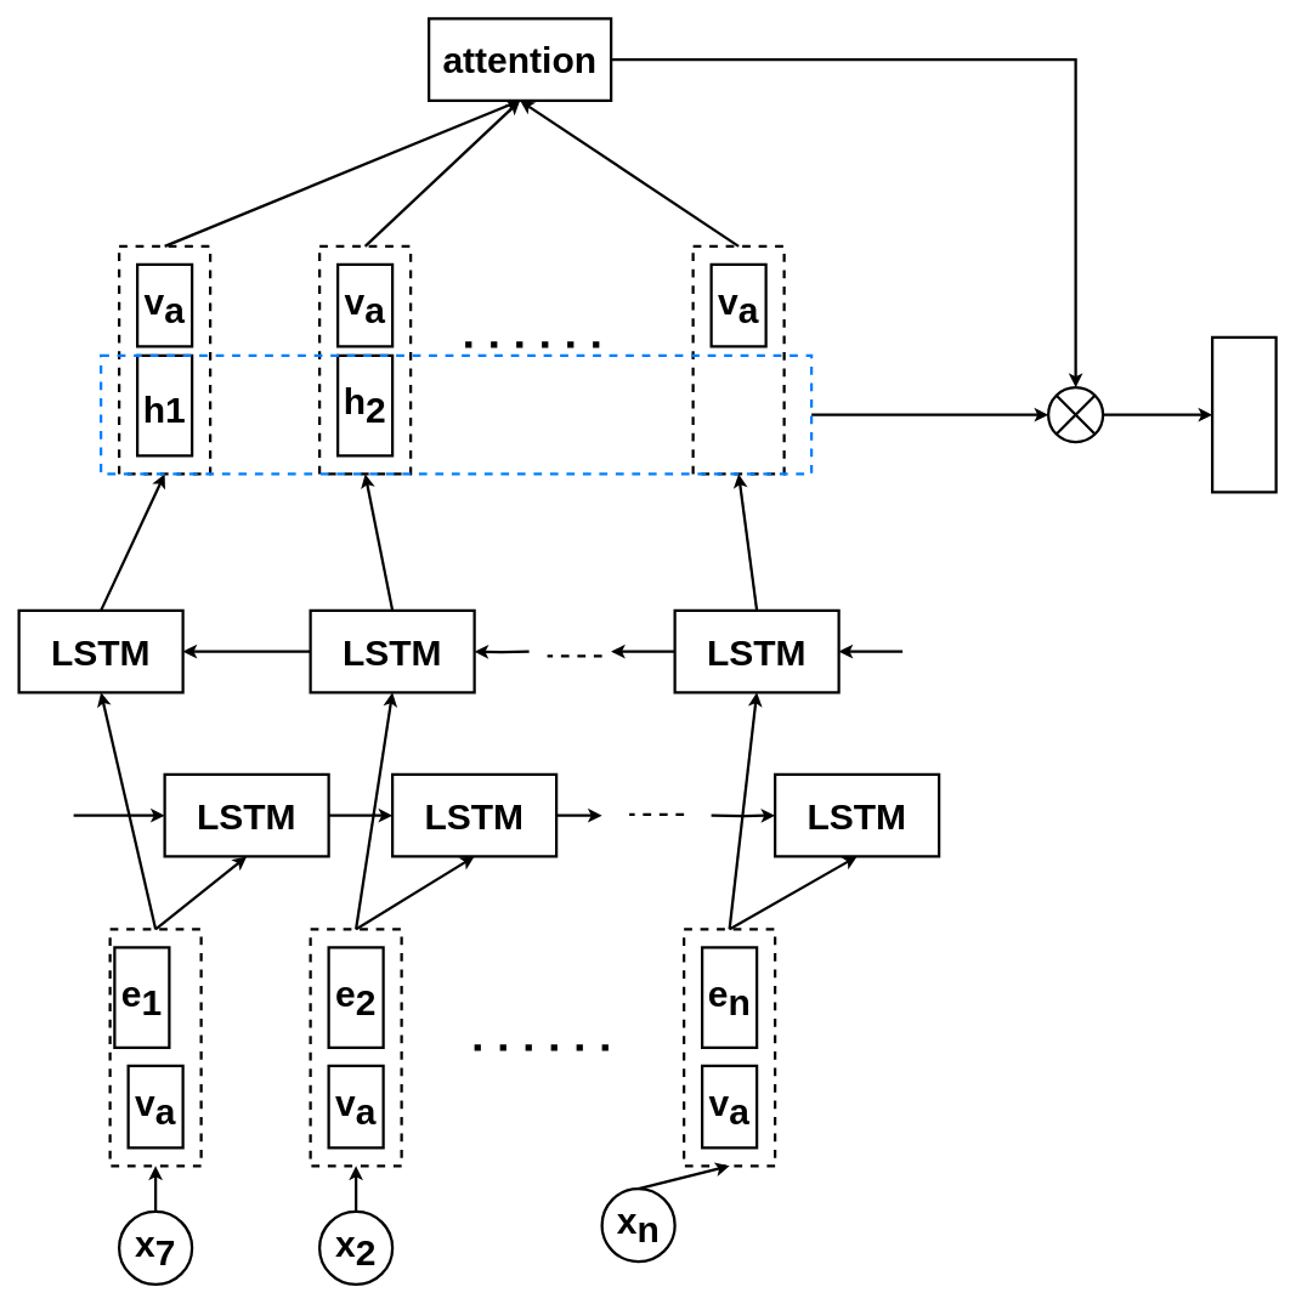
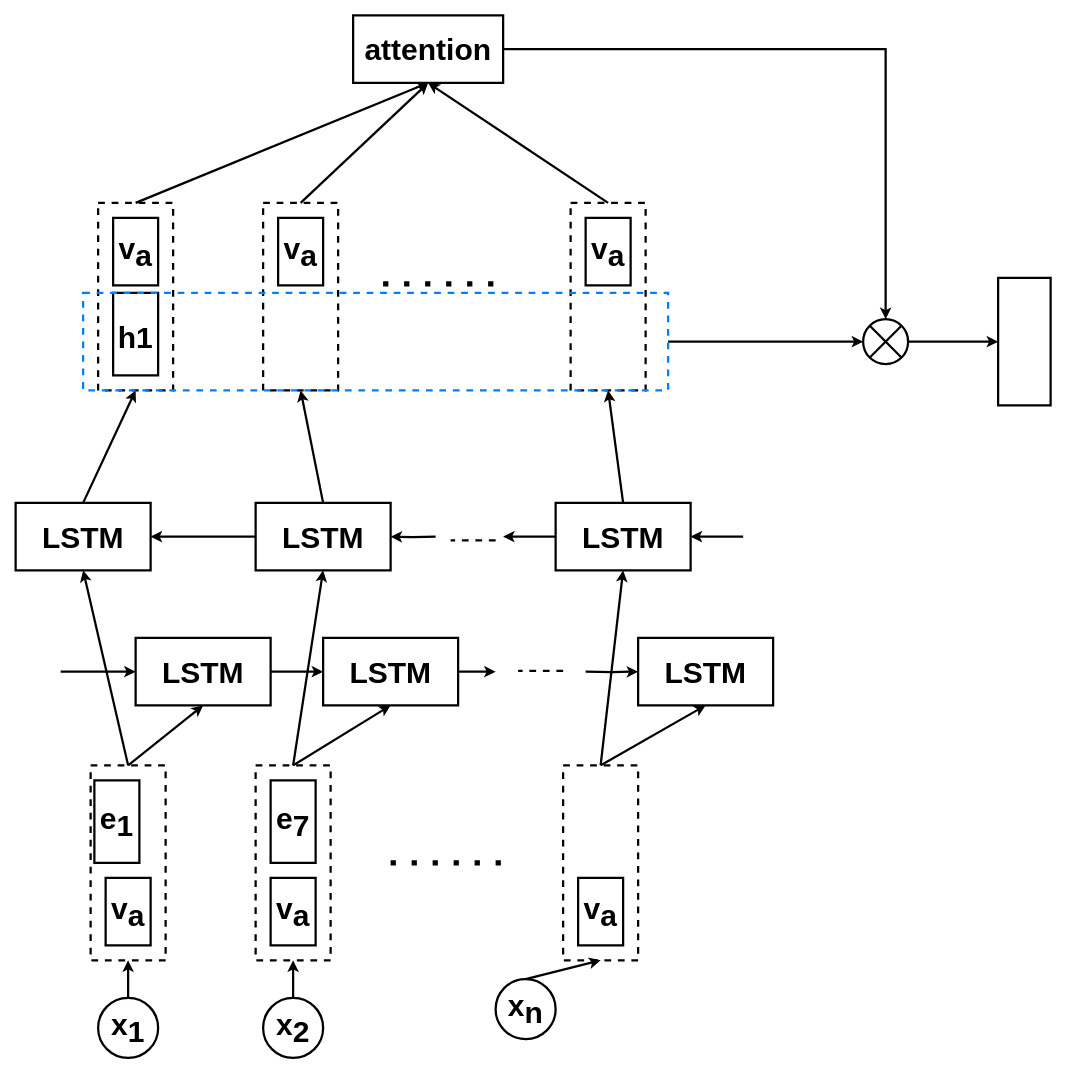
  <mxCell id="0" />
  <mxCell id="1" parent="0" />
  <mxCell id="2" style="edgeStyle=none;rounded=0;orthogonalLoop=1;jettySize=auto;html=1;exitX=0.5;exitY=0;exitDx=0;exitDy=0;entryX=0.5;entryY=1;entryDx=0;entryDy=0;fontSize=40;strokeWidth=3;" edge="1" parent="1" source="3" target="39"><mxGeometry relative="1" as="geometry" /></mxCell>
- <mxCell id="3" value="x&lt;sub style=&quot;font-size: 40px;&quot;&gt;7&lt;/sub&gt;" style="ellipse;whiteSpace=wrap;html=1;aspect=fixed;fontSize=40;fontStyle=1;strokeWidth=3;" vertex="1" parent="1"><mxGeometry x="130" y="1330" width="80" height="80" as="geometry" /></mxCell>
+ <mxCell id="3" value="x&lt;sub style=&quot;font-size: 40px;&quot;&gt;1&lt;/sub&gt;" style="ellipse;whiteSpace=wrap;html=1;aspect=fixed;fontSize=40;fontStyle=1;strokeWidth=3;" vertex="1" parent="1"><mxGeometry x="130" y="1330" width="80" height="80" as="geometry" /></mxCell>
  <mxCell id="4" style="edgeStyle=none;rounded=0;orthogonalLoop=1;jettySize=auto;html=1;exitX=0.5;exitY=0;exitDx=0;exitDy=0;entryX=0.5;entryY=1;entryDx=0;entryDy=0;fontSize=40;strokeWidth=3;" edge="1" parent="1" source="5" target="42"><mxGeometry relative="1" as="geometry" /></mxCell>
  <mxCell id="5" value="x&lt;span style=&quot;font-size: 40px;&quot;&gt;&lt;sub style=&quot;font-size: 40px;&quot;&gt;2&lt;/sub&gt;&lt;/span&gt;" style="ellipse;whiteSpace=wrap;html=1;aspect=fixed;fontSize=40;fontStyle=1;strokeWidth=3;" vertex="1" parent="1"><mxGeometry x="350" y="1330" width="80" height="80" as="geometry" /></mxCell>
  <mxCell id="6" style="edgeStyle=none;rounded=0;orthogonalLoop=1;jettySize=auto;html=1;exitX=0.5;exitY=0;exitDx=0;exitDy=0;entryX=0.5;entryY=1;entryDx=0;entryDy=0;fontSize=40;strokeWidth=3;" edge="1" parent="1" source="7" target="45"><mxGeometry relative="1" as="geometry" /></mxCell>
  <mxCell id="7" value="x&lt;span style=&quot;font-size: 40px;&quot;&gt;&lt;sub style=&quot;font-size: 40px;&quot;&gt;n&lt;/sub&gt;&lt;/span&gt;" style="ellipse;whiteSpace=wrap;html=1;aspect=fixed;fontSize=40;fontStyle=1;strokeWidth=3;" vertex="1" parent="1"><mxGeometry x="660" y="1305" width="80" height="80" as="geometry" /></mxCell>
  <mxCell id="8" value="v&lt;sub style=&quot;font-size: 40px;&quot;&gt;a&lt;/sub&gt;" style="rounded=0;whiteSpace=wrap;html=1;fontSize=40;rotation=0;fontStyle=1;strokeWidth=3;" vertex="1" parent="1"><mxGeometry x="140" y="1170" width="60" height="90" as="geometry" /></mxCell>
  <mxCell id="9" value="v&lt;sub style=&quot;font-size: 40px;&quot;&gt;a&lt;/sub&gt;" style="rounded=0;whiteSpace=wrap;html=1;fontSize=40;rotation=0;fontStyle=1;strokeWidth=3;" vertex="1" parent="1"><mxGeometry x="770" y="1170" width="60" height="90" as="geometry" /></mxCell>
  <mxCell id="10" value="v&lt;sub style=&quot;font-size: 40px;&quot;&gt;a&lt;/sub&gt;" style="rounded=0;whiteSpace=wrap;html=1;fontSize=40;rotation=0;fontStyle=1;strokeWidth=3;" vertex="1" parent="1"><mxGeometry x="360" y="1170" width="60" height="90" as="geometry" /></mxCell>
- <mxCell id="11" value="e&lt;sub style=&quot;font-size: 40px;&quot;&gt;2&lt;/sub&gt;" style="rounded=0;whiteSpace=wrap;html=1;fontSize=40;fontStyle=1;strokeWidth=3;" vertex="1" parent="1"><mxGeometry x="360" y="1040" width="60" height="110" as="geometry" /></mxCell>
+ <mxCell id="11" value="e&lt;sub style=&quot;font-size: 40px;&quot;&gt;7&lt;/sub&gt;" style="rounded=0;whiteSpace=wrap;html=1;fontSize=40;fontStyle=1;strokeWidth=3;" vertex="1" parent="1"><mxGeometry x="360" y="1040" width="60" height="110" as="geometry" /></mxCell>
  <mxCell id="12" value="e&lt;sub style=&quot;font-size: 40px;&quot;&gt;1&lt;/sub&gt;" style="rounded=0;whiteSpace=wrap;html=1;fontSize=40;fontStyle=1;strokeWidth=3;" vertex="1" parent="1"><mxGeometry x="125" y="1040" width="60" height="110" as="geometry" /></mxCell>
- <mxCell id="13" value="e&lt;sub style=&quot;font-size: 40px;&quot;&gt;n&lt;/sub&gt;" style="rounded=0;whiteSpace=wrap;html=1;fontSize=40;fontStyle=1;strokeWidth=3;" vertex="1" parent="1"><mxGeometry x="770" y="1040" width="60" height="110" as="geometry" /></mxCell>
  <mxCell id="14" style="edgeStyle=orthogonalEdgeStyle;rounded=0;orthogonalLoop=1;jettySize=auto;html=1;exitX=1;exitY=0.5;exitDx=0;exitDy=0;entryX=0;entryY=0.5;entryDx=0;entryDy=0;fontSize=40;strokeWidth=3;" edge="1" parent="1" source="15" target="17"><mxGeometry relative="1" as="geometry" /></mxCell>
  <mxCell id="15" value="LSTM" style="rounded=0;whiteSpace=wrap;html=1;fontSize=40;fontStyle=1;strokeWidth=3;" vertex="1" parent="1"><mxGeometry x="180" y="850" width="180" height="90" as="geometry" /></mxCell>
  <mxCell id="16" style="edgeStyle=orthogonalEdgeStyle;rounded=0;orthogonalLoop=1;jettySize=auto;html=1;entryX=0;entryY=0.5;entryDx=0;entryDy=0;fontSize=40;strokeWidth=3;" edge="1" parent="1" target="18"><mxGeometry relative="1" as="geometry"><mxPoint x="780" y="895" as="sourcePoint" /></mxGeometry></mxCell>
  <mxCell id="17" value="LSTM" style="rounded=0;whiteSpace=wrap;html=1;fontSize=40;fontStyle=1;strokeWidth=3;" vertex="1" parent="1"><mxGeometry x="430" y="850" width="180" height="90" as="geometry" /></mxCell>
  <mxCell id="18" value="LSTM" style="rounded=0;whiteSpace=wrap;html=1;fontSize=40;fontStyle=1;strokeWidth=3;" vertex="1" parent="1"><mxGeometry x="850" y="850" width="180" height="90" as="geometry" /></mxCell>
  <mxCell id="19" style="edgeStyle=none;rounded=0;orthogonalLoop=1;jettySize=auto;html=1;exitX=0.5;exitY=0;exitDx=0;exitDy=0;entryX=0.5;entryY=1;entryDx=0;entryDy=0;fontSize=40;strokeWidth=3;" edge="1" parent="1" source="20" target="49"><mxGeometry relative="1" as="geometry" /></mxCell>
  <mxCell id="20" value="LSTM" style="rounded=0;whiteSpace=wrap;html=1;fontSize=40;fontStyle=1;strokeWidth=3;" vertex="1" parent="1"><mxGeometry x="20" y="670" width="180" height="90" as="geometry" /></mxCell>
  <mxCell id="21" style="edgeStyle=orthogonalEdgeStyle;rounded=0;orthogonalLoop=1;jettySize=auto;html=1;entryX=1;entryY=0.5;entryDx=0;entryDy=0;fontSize=40;exitX=0;exitY=0.5;exitDx=0;exitDy=0;strokeWidth=3;" edge="1" parent="1" source="23" target="20"><mxGeometry relative="1" as="geometry"><mxPoint x="250" y="715" as="sourcePoint" /></mxGeometry></mxCell>
  <mxCell id="22" style="edgeStyle=none;rounded=0;orthogonalLoop=1;jettySize=auto;html=1;exitX=0.5;exitY=0;exitDx=0;exitDy=0;entryX=0.5;entryY=1;entryDx=0;entryDy=0;fontSize=40;strokeWidth=3;" edge="1" parent="1" source="23" target="51"><mxGeometry relative="1" as="geometry" /></mxCell>
  <mxCell id="23" value="LSTM" style="rounded=0;whiteSpace=wrap;html=1;fontSize=40;fontStyle=1;strokeWidth=3;" vertex="1" parent="1"><mxGeometry x="340" y="670" width="180" height="90" as="geometry" /></mxCell>
  <mxCell id="24" style="edgeStyle=orthogonalEdgeStyle;rounded=0;orthogonalLoop=1;jettySize=auto;html=1;entryX=1;entryY=0.5;entryDx=0;entryDy=0;fontSize=40;strokeWidth=3;" edge="1" parent="1" target="23"><mxGeometry relative="1" as="geometry"><mxPoint x="580" y="715" as="sourcePoint" /></mxGeometry></mxCell>
  <mxCell id="25" style="edgeStyle=none;rounded=0;orthogonalLoop=1;jettySize=auto;html=1;exitX=0.5;exitY=0;exitDx=0;exitDy=0;entryX=0.5;entryY=1;entryDx=0;entryDy=0;fontSize=40;strokeWidth=3;" edge="1" parent="1" source="26" target="53"><mxGeometry relative="1" as="geometry" /></mxCell>
  <mxCell id="26" value="LSTM" style="rounded=0;whiteSpace=wrap;html=1;fontSize=40;fontStyle=1;strokeWidth=3;" vertex="1" parent="1"><mxGeometry x="740" y="670" width="180" height="90" as="geometry" /></mxCell>
  <mxCell id="27" value="v&lt;sub style=&quot;font-size: 40px;&quot;&gt;a&lt;/sub&gt;" style="rounded=0;whiteSpace=wrap;html=1;fontSize=40;rotation=0;fontStyle=1;strokeWidth=3;" vertex="1" parent="1"><mxGeometry x="150" y="290" width="60" height="90" as="geometry" /></mxCell>
  <mxCell id="28" value="v&lt;sub style=&quot;font-size: 40px;&quot;&gt;a&lt;/sub&gt;" style="rounded=0;whiteSpace=wrap;html=1;fontSize=40;rotation=0;fontStyle=1;strokeWidth=3;" vertex="1" parent="1"><mxGeometry x="780" y="290" width="60" height="90" as="geometry" /></mxCell>
  <mxCell id="29" value="v&lt;sub style=&quot;font-size: 40px;&quot;&gt;a&lt;/sub&gt;" style="rounded=0;whiteSpace=wrap;html=1;fontSize=40;rotation=0;fontStyle=1;strokeWidth=3;" vertex="1" parent="1"><mxGeometry x="370" y="290" width="60" height="90" as="geometry" /></mxCell>
- <mxCell id="30" value="h&lt;sub style=&quot;font-size: 40px;&quot;&gt;2&lt;/sub&gt;" style="rounded=0;whiteSpace=wrap;html=1;fontSize=40;fontStyle=1;strokeWidth=3;" vertex="1" parent="1"><mxGeometry x="370" y="390" width="60" height="110" as="geometry" /></mxCell>
  <mxCell id="31" value="&lt;sub style=&quot;font-size: 40px;&quot;&gt;&lt;span style=&quot;font-size: 40px;&quot;&gt;h&lt;/span&gt;1&lt;/sub&gt;" style="rounded=0;whiteSpace=wrap;html=1;fontSize=40;fontStyle=1;strokeWidth=3;" vertex="1" parent="1"><mxGeometry x="150" y="390" width="60" height="110" as="geometry" /></mxCell>
  <mxCell id="32" style="edgeStyle=orthogonalEdgeStyle;rounded=0;orthogonalLoop=1;jettySize=auto;html=1;exitX=1;exitY=0.5;exitDx=0;exitDy=0;entryX=0.5;entryY=0;entryDx=0;entryDy=0;entryPerimeter=0;fontSize=40;strokeWidth=3;" edge="1" parent="1" source="33" target="35"><mxGeometry relative="1" as="geometry" /></mxCell>
  <mxCell id="33" value="&lt;font style=&quot;font-size: 40px;&quot;&gt;attention&lt;/font&gt;" style="rounded=0;whiteSpace=wrap;html=1;fontSize=40;fontStyle=1;strokeWidth=3;" vertex="1" parent="1"><mxGeometry x="470" y="20" width="200" height="90" as="geometry" /></mxCell>
  <mxCell id="34" style="edgeStyle=none;rounded=0;orthogonalLoop=1;jettySize=auto;html=1;exitX=1;exitY=0.5;exitDx=0;exitDy=0;exitPerimeter=0;fontSize=40;strokeWidth=3;" edge="1" parent="1" source="35" target="36"><mxGeometry relative="1" as="geometry" /></mxCell>
  <mxCell id="35" value="" style="verticalLabelPosition=bottom;verticalAlign=top;html=1;shape=mxgraph.flowchart.or;fontSize=40;strokeWidth=3;" vertex="1" parent="1"><mxGeometry x="1150" y="425" width="60" height="60" as="geometry" /></mxCell>
  <mxCell id="36" value="" style="rounded=0;whiteSpace=wrap;html=1;fontSize=40;strokeWidth=3;" vertex="1" parent="1"><mxGeometry x="1330" y="370" width="70" height="170" as="geometry" /></mxCell>
  <mxCell id="37" style="rounded=0;orthogonalLoop=1;jettySize=auto;html=1;exitX=0.5;exitY=0;exitDx=0;exitDy=0;entryX=0.5;entryY=1;entryDx=0;entryDy=0;fontSize=40;strokeWidth=3;" edge="1" parent="1" source="39" target="15"><mxGeometry relative="1" as="geometry" /></mxCell>
  <mxCell id="38" style="rounded=0;orthogonalLoop=1;jettySize=auto;html=1;exitX=0.5;exitY=0;exitDx=0;exitDy=0;entryX=0.5;entryY=1;entryDx=0;entryDy=0;fontSize=40;strokeWidth=3;" edge="1" parent="1" source="39" target="20"><mxGeometry relative="1" as="geometry" /></mxCell>
  <mxCell id="39" value="" style="rounded=0;whiteSpace=wrap;html=1;fontSize=40;textOpacity=0;fillColor=none;dashed=1;strokeWidth=3;" vertex="1" parent="1"><mxGeometry x="120" y="1020" width="100" height="260" as="geometry" /></mxCell>
  <mxCell id="40" style="rounded=0;orthogonalLoop=1;jettySize=auto;html=1;exitX=0.5;exitY=0;exitDx=0;exitDy=0;entryX=0.5;entryY=1;entryDx=0;entryDy=0;fontSize=40;strokeWidth=3;" edge="1" parent="1" source="42" target="17"><mxGeometry relative="1" as="geometry" /></mxCell>
  <mxCell id="41" style="rounded=0;orthogonalLoop=1;jettySize=auto;html=1;exitX=0.5;exitY=0;exitDx=0;exitDy=0;entryX=0.5;entryY=1;entryDx=0;entryDy=0;fontSize=40;strokeWidth=3;" edge="1" parent="1" source="42" target="23"><mxGeometry relative="1" as="geometry" /></mxCell>
  <mxCell id="42" value="" style="rounded=0;whiteSpace=wrap;html=1;fontSize=40;textOpacity=0;fillColor=none;dashed=1;strokeWidth=3;" vertex="1" parent="1"><mxGeometry x="340" y="1020" width="100" height="260" as="geometry" /></mxCell>
  <mxCell id="43" style="rounded=0;orthogonalLoop=1;jettySize=auto;html=1;exitX=0.5;exitY=0;exitDx=0;exitDy=0;entryX=0.5;entryY=1;entryDx=0;entryDy=0;fontSize=40;strokeWidth=3;" edge="1" parent="1" source="45" target="18"><mxGeometry relative="1" as="geometry" /></mxCell>
  <mxCell id="44" style="rounded=0;orthogonalLoop=1;jettySize=auto;html=1;exitX=0.5;exitY=0;exitDx=0;exitDy=0;entryX=0.5;entryY=1;entryDx=0;entryDy=0;fontSize=40;strokeWidth=3;" edge="1" parent="1" source="45" target="26"><mxGeometry relative="1" as="geometry" /></mxCell>
  <mxCell id="45" value="" style="rounded=0;whiteSpace=wrap;html=1;fontSize=40;textOpacity=0;fillColor=none;dashed=1;strokeWidth=3;" vertex="1" parent="1"><mxGeometry x="750" y="1020" width="100" height="260" as="geometry" /></mxCell>
  <mxCell id="46" value="" style="endArrow=classic;html=1;fontSize=40;entryX=1;entryY=0.5;entryDx=0;entryDy=0;strokeWidth=3;" edge="1" parent="1" target="26"><mxGeometry width="50" height="50" relative="1" as="geometry"><mxPoint x="990" y="715" as="sourcePoint" /><mxPoint x="700" y="940" as="targetPoint" /></mxGeometry></mxCell>
  <mxCell id="47" value="" style="endArrow=classic;html=1;fontSize=40;entryX=0;entryY=0.5;entryDx=0;entryDy=0;strokeWidth=3;" edge="1" parent="1" target="15"><mxGeometry width="50" height="50" relative="1" as="geometry"><mxPoint x="80" y="895" as="sourcePoint" /><mxPoint x="-30" y="910" as="targetPoint" /></mxGeometry></mxCell>
  <mxCell id="48" style="edgeStyle=none;rounded=0;orthogonalLoop=1;jettySize=auto;html=1;exitX=0.5;exitY=0;exitDx=0;exitDy=0;entryX=0.5;entryY=1;entryDx=0;entryDy=0;fontSize=40;strokeWidth=3;" edge="1" parent="1" source="49" target="33"><mxGeometry relative="1" as="geometry" /></mxCell>
  <mxCell id="49" value="" style="rounded=0;whiteSpace=wrap;html=1;dashed=1;fontSize=40;strokeWidth=3;fillColor=none;" vertex="1" parent="1"><mxGeometry x="130" y="270" width="100" height="250" as="geometry" /></mxCell>
  <mxCell id="50" style="edgeStyle=none;rounded=0;orthogonalLoop=1;jettySize=auto;html=1;exitX=0.5;exitY=0;exitDx=0;exitDy=0;fontSize=40;strokeWidth=3;" edge="1" parent="1" source="51"><mxGeometry relative="1" as="geometry"><mxPoint x="570" y="110" as="targetPoint" /></mxGeometry></mxCell>
  <mxCell id="51" value="" style="rounded=0;whiteSpace=wrap;html=1;dashed=1;fontSize=40;strokeWidth=3;fillColor=none;" vertex="1" parent="1"><mxGeometry x="350" y="270" width="100" height="250" as="geometry" /></mxCell>
  <mxCell id="52" style="edgeStyle=none;rounded=0;orthogonalLoop=1;jettySize=auto;html=1;exitX=0.5;exitY=0;exitDx=0;exitDy=0;fontSize=40;strokeWidth=3;" edge="1" parent="1" source="53"><mxGeometry relative="1" as="geometry"><mxPoint x="570" y="110" as="targetPoint" /></mxGeometry></mxCell>
  <mxCell id="53" value="" style="rounded=0;whiteSpace=wrap;html=1;dashed=1;fontSize=40;strokeWidth=3;fillColor=none;" vertex="1" parent="1"><mxGeometry x="760" y="270" width="100" height="250" as="geometry" /></mxCell>
  <mxCell id="54" style="edgeStyle=orthogonalEdgeStyle;rounded=0;orthogonalLoop=1;jettySize=auto;html=1;exitX=1;exitY=0.5;exitDx=0;exitDy=0;entryX=0;entryY=0.5;entryDx=0;entryDy=0;entryPerimeter=0;fontSize=40;strokeWidth=3;" edge="1" parent="1" source="55" target="35"><mxGeometry relative="1" as="geometry" /></mxCell>
  <mxCell id="55" value="" style="rounded=0;whiteSpace=wrap;html=1;dashed=1;fontSize=40;strokeWidth=3;fillColor=none;strokeColor=#007FFF;" vertex="1" parent="1"><mxGeometry x="110" y="390" width="780" height="130" as="geometry" /></mxCell>
  <mxCell id="56" value="" style="endArrow=classic;html=1;fontSize=40;exitX=0;exitY=0.5;exitDx=0;exitDy=0;strokeWidth=3;" edge="1" parent="1" source="26"><mxGeometry width="50" height="50" relative="1" as="geometry"><mxPoint x="650" y="990" as="sourcePoint" /><mxPoint x="670" y="715" as="targetPoint" /></mxGeometry></mxCell>
  <mxCell id="57" value="" style="endArrow=none;dashed=1;html=1;fontSize=40;strokeWidth=3;" edge="1" parent="1"><mxGeometry width="50" height="50" relative="1" as="geometry"><mxPoint x="660" y="720" as="sourcePoint" /><mxPoint x="600" y="720" as="targetPoint" /></mxGeometry></mxCell>
  <mxCell id="58" value="" style="endArrow=none;dashed=1;html=1;fontSize=40;strokeWidth=3;" edge="1" parent="1"><mxGeometry width="50" height="50" relative="1" as="geometry"><mxPoint x="750" y="894" as="sourcePoint" /><mxPoint x="690" y="894" as="targetPoint" /></mxGeometry></mxCell>
  <mxCell id="59" value="" style="endArrow=classic;html=1;fontSize=40;strokeWidth=3;exitX=1;exitY=0.5;exitDx=0;exitDy=0;" edge="1" parent="1" source="17"><mxGeometry width="50" height="50" relative="1" as="geometry"><mxPoint x="650" y="990" as="sourcePoint" /><mxPoint x="660" y="895" as="targetPoint" /></mxGeometry></mxCell>
  <mxCell id="60" value="" style="endArrow=none;dashed=1;html=1;dashPattern=1 3;strokeWidth=7;fontSize=40;" edge="1" parent="1"><mxGeometry width="50" height="50" relative="1" as="geometry"><mxPoint x="520" y="1150" as="sourcePoint" /><mxPoint x="680" y="1150" as="targetPoint" /></mxGeometry></mxCell>
  <mxCell id="61" value="" style="endArrow=none;dashed=1;html=1;dashPattern=1 3;strokeWidth=7;fontSize=40;" edge="1" parent="1"><mxGeometry width="50" height="50" relative="1" as="geometry"><mxPoint x="510" y="378" as="sourcePoint" /><mxPoint x="670" y="378" as="targetPoint" /></mxGeometry></mxCell>
